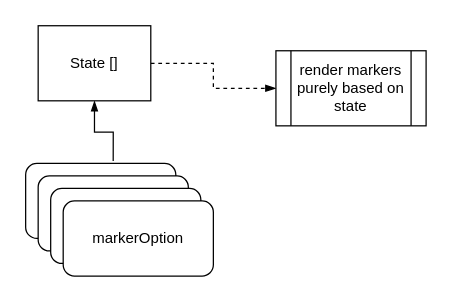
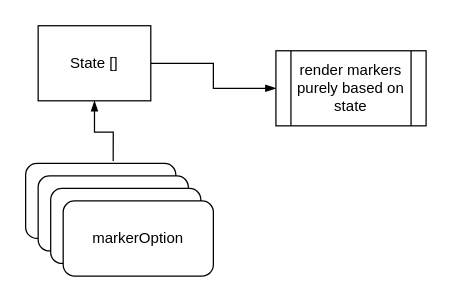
  <mxCell id="0" />
  <mxCell id="1" parent="0" />
  <mxCell id="2" style="edgeStyle=orthogonalEdgeStyle;rounded=0;orthogonalLoop=1;jettySize=auto;html=1;exitX=0.5;exitY=1;exitDx=0;exitDy=0;entryX=0.583;entryY=-0.033;entryDx=0;entryDy=0;entryPerimeter=0;endArrow=none;endFill=0;startArrow=blockThin;startFill=1;" edge="1" parent="1" source="4" target="5"><mxGeometry relative="1" as="geometry" /></mxCell>
- <mxCell id="3" style="edgeStyle=orthogonalEdgeStyle;rounded=0;orthogonalLoop=1;jettySize=auto;html=1;exitX=1;exitY=0.5;exitDx=0;exitDy=0;entryX=0;entryY=0.5;entryDx=0;entryDy=0;startArrow=none;startFill=0;endArrow=blockThin;endFill=1;dashed=1;" edge="1" parent="1" source="4" target="9"><mxGeometry relative="1" as="geometry" /></mxCell>
+ <mxCell id="3" style="edgeStyle=orthogonalEdgeStyle;rounded=0;orthogonalLoop=1;jettySize=auto;html=1;exitX=1;exitY=0.5;exitDx=0;exitDy=0;entryX=0;entryY=0.5;entryDx=0;entryDy=0;startArrow=none;startFill=0;endArrow=blockThin;endFill=1;" edge="1" parent="1" source="4" target="9"><mxGeometry relative="1" as="geometry" /></mxCell>
  <mxCell id="4" value="State []" style="rounded=0;whiteSpace=wrap;html=1;" vertex="1" parent="1"><mxGeometry x="30" y="20" width="90" height="60" as="geometry" /></mxCell>
  <mxCell id="5" value="markerOption" style="rounded=1;whiteSpace=wrap;html=1;" vertex="1" parent="1"><mxGeometry x="20" y="130" width="120" height="60" as="geometry" /></mxCell>
  <mxCell id="6" value="markerOption" style="rounded=1;whiteSpace=wrap;html=1;" vertex="1" parent="1"><mxGeometry x="30" y="140" width="120" height="60" as="geometry" /></mxCell>
  <mxCell id="7" value="markerOption" style="rounded=1;whiteSpace=wrap;html=1;" vertex="1" parent="1"><mxGeometry x="40" y="150" width="120" height="60" as="geometry" /></mxCell>
  <mxCell id="8" value="markerOption" style="rounded=1;whiteSpace=wrap;html=1;" vertex="1" parent="1"><mxGeometry x="50" y="160" width="120" height="60" as="geometry" /></mxCell>
  <mxCell id="9" value="render markers purely based on state" style="shape=process;whiteSpace=wrap;html=1;backgroundOutline=1;" vertex="1" parent="1"><mxGeometry x="220" y="40" width="120" height="60" as="geometry" /></mxCell>
